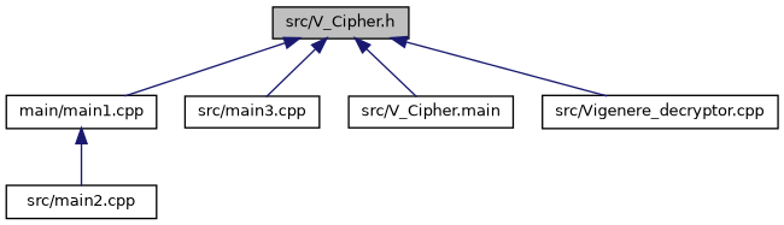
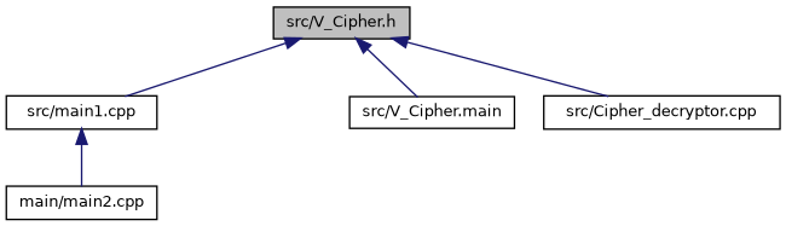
  digraph {
    node [color=black fillcolor=white fontname=Helvetica fontsize=10 shape=record style=filled]
    edge [color=midnightblue dir=back fontname=Helvetica fontsize=10 labelfontname=Helvetica labelfontsize=10 style=solid]
    n1 [fillcolor=grey75 fontcolor=black height=0.2 label="src/V_Cipher.h" width=0.4]
-   n2 [height=0.2 label="main/main1.cpp" width=0.4]
-   n3 [height=0.2 label="src/main3.cpp" width=0.4]
+   n2 [height=0.2 label="src/main1.cpp" width=0.4]
    n4 [height=0.2 label="src/V_Cipher.main" width=0.4]
-   n5 [height=0.2 label="src/Vigenere_decryptor.cpp" width=0.4]
-   n6 [height=0.2 label="src/main2.cpp" width=0.4]
+   n5 [height=0.2 label="src/Cipher_decryptor.cpp" width=0.4]
+   n6 [height=0.2 label="main/main2.cpp" width=0.4]
    n1 -> n2
-   n1 -> n3
    n1 -> n4
    n1 -> n5
    n2 -> n6
  }
